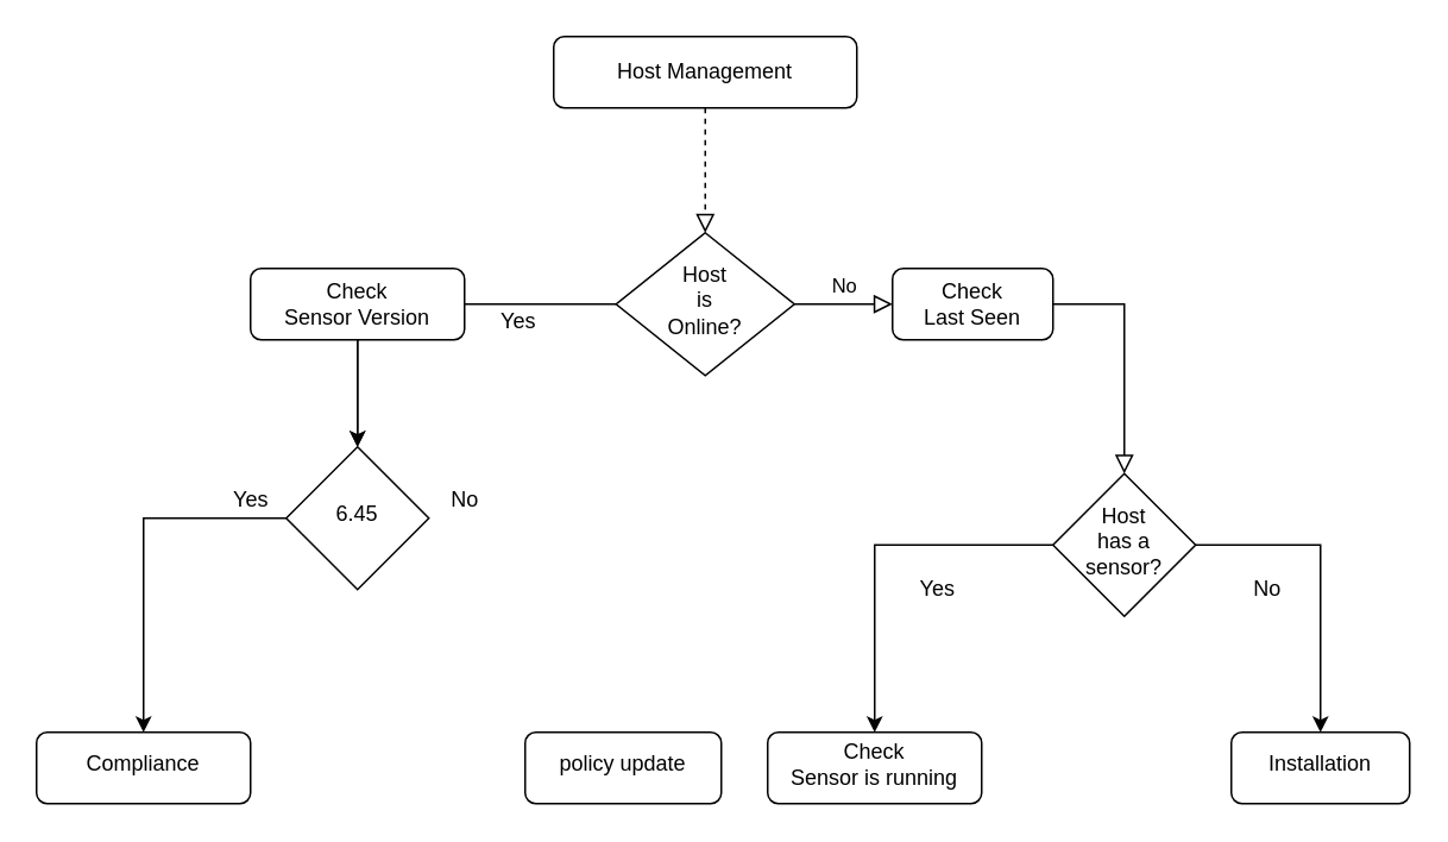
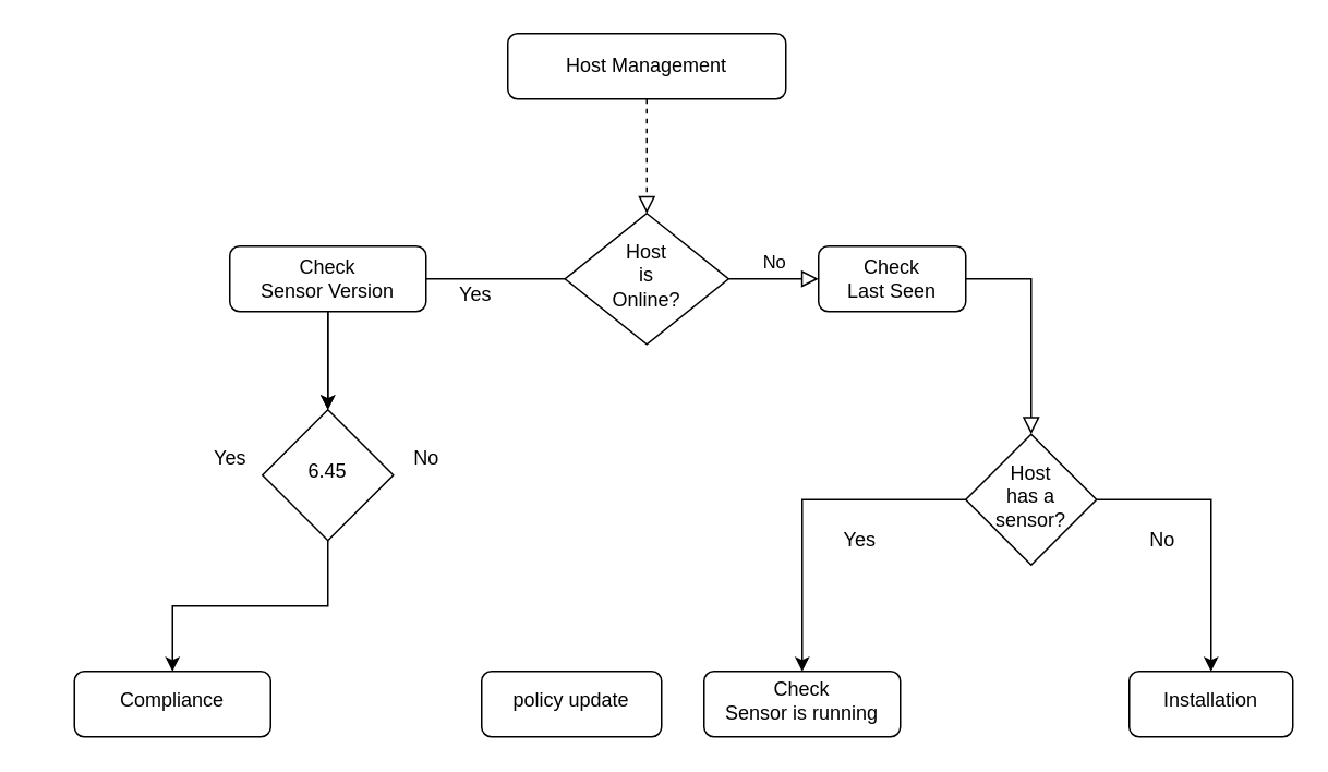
  <mxCell id="0" />
  <mxCell id="1" parent="0" />
  <mxCell id="2" value="" style="rounded=0;html=1;jettySize=auto;orthogonalLoop=1;fontSize=11;endArrow=block;endFill=0;endSize=8;strokeWidth=1;shadow=0;labelBackgroundColor=none;edgeStyle=orthogonalEdgeStyle;dashed=1;" parent="1" source="3" target="5" edge="1"><mxGeometry relative="1" as="geometry" /></mxCell>
  <mxCell id="3" value="Host Management" style="rounded=1;whiteSpace=wrap;html=1;fontSize=12;glass=0;strokeWidth=1;shadow=0;" parent="1" vertex="1"><mxGeometry x="310" y="20" width="170" height="40" as="geometry" /></mxCell>
  <mxCell id="4" value="" style="edgeStyle=orthogonalEdgeStyle;rounded=0;orthogonalLoop=1;jettySize=auto;html=1;" edge="1" parent="1" source="5" target="11"><mxGeometry relative="1" as="geometry" /></mxCell>
  <mxCell id="5" value="&lt;div&gt;Host &lt;br&gt;&lt;/div&gt;&lt;div&gt;is &lt;br&gt;&lt;/div&gt;&lt;div&gt;Online?&lt;/div&gt;" style="rhombus;whiteSpace=wrap;html=1;shadow=0;fontFamily=Helvetica;fontSize=12;align=center;strokeWidth=1;spacing=6;spacingTop=-4;" parent="1" vertex="1"><mxGeometry x="345" y="130" width="100" height="80" as="geometry" /></mxCell>
  <mxCell id="6" value="" style="edgeStyle=orthogonalEdgeStyle;rounded=0;orthogonalLoop=1;jettySize=auto;html=1;" edge="1" parent="1" source="7"><mxGeometry relative="1" as="geometry"><mxPoint x="200" y="250" as="targetPoint" /></mxGeometry></mxCell>
  <mxCell id="7" value="&lt;div&gt;Check &lt;br&gt;&lt;/div&gt;&lt;div&gt;Sensor Version&lt;/div&gt;" style="rounded=1;whiteSpace=wrap;html=1;fontSize=12;glass=0;strokeWidth=1;shadow=0;" parent="1" vertex="1"><mxGeometry x="140" y="150" width="120" height="40" as="geometry" /></mxCell>
  <mxCell id="8" value="&lt;div&gt;Check &lt;br&gt;&lt;/div&gt;&lt;div&gt;Last Seen&lt;/div&gt;" style="rounded=1;whiteSpace=wrap;html=1;fontSize=12;glass=0;strokeWidth=1;shadow=0;" vertex="1" parent="1"><mxGeometry x="500" y="150" width="90" height="40" as="geometry" /></mxCell>
  <mxCell id="9" value="No" style="edgeStyle=orthogonalEdgeStyle;rounded=0;html=1;jettySize=auto;orthogonalLoop=1;fontSize=11;endArrow=block;endFill=0;endSize=8;strokeWidth=1;shadow=0;labelBackgroundColor=none;exitX=1;exitY=0.5;exitDx=0;exitDy=0;" edge="1" parent="1" source="5" target="8"><mxGeometry y="10" relative="1" as="geometry"><mxPoint as="offset" /><mxPoint x="320" y="180" as="sourcePoint" /><mxPoint x="240" y="180" as="targetPoint" /></mxGeometry></mxCell>
  <mxCell id="10" value="" style="edgeStyle=orthogonalEdgeStyle;rounded=0;orthogonalLoop=1;jettySize=auto;html=1;" edge="1" parent="1" source="11" target="13"><mxGeometry relative="1" as="geometry" /></mxCell>
  <mxCell id="11" value="6.45" style="rhombus;whiteSpace=wrap;html=1;shadow=0;strokeWidth=1;spacing=6;spacingTop=-4;" vertex="1" parent="1"><mxGeometry x="160" y="250" width="80" height="80" as="geometry" /></mxCell>
  <mxCell id="12" value="policy update" style="rounded=1;whiteSpace=wrap;html=1;shadow=0;strokeWidth=1;spacing=6;spacingTop=-4;" vertex="1" parent="1"><mxGeometry x="294" y="410" width="110" height="40" as="geometry" /></mxCell>
- <mxCell id="13" value="Compliance" style="rounded=1;whiteSpace=wrap;html=1;shadow=0;strokeWidth=1;spacing=6;spacingTop=-4;" vertex="1" parent="1"><mxGeometry x="20" y="410" width="120" height="40" as="geometry" /></mxCell>
+ <mxCell id="13" value="Compliance" style="rounded=1;whiteSpace=wrap;html=1;shadow=0;strokeWidth=1;spacing=6;spacingTop=-4;" vertex="1" parent="1"><mxGeometry x="45" y="410" width="120" height="40" as="geometry" /></mxCell>
  <mxCell id="14" value="" style="edgeStyle=orthogonalEdgeStyle;rounded=0;orthogonalLoop=1;jettySize=auto;html=1;" edge="1" parent="1" source="16" target="21"><mxGeometry relative="1" as="geometry" /></mxCell>
  <mxCell id="15" value="" style="edgeStyle=orthogonalEdgeStyle;rounded=0;orthogonalLoop=1;jettySize=auto;html=1;" edge="1" parent="1" source="16" target="22"><mxGeometry relative="1" as="geometry" /></mxCell>
  <mxCell id="16" value="&lt;div&gt;Host &lt;br&gt;&lt;/div&gt;&lt;div&gt;has a sensor?&lt;/div&gt;" style="rhombus;whiteSpace=wrap;html=1;shadow=0;strokeWidth=1;spacing=6;spacingTop=-4;" vertex="1" parent="1"><mxGeometry x="590" y="265" width="80" height="80" as="geometry" /></mxCell>
  <mxCell id="17" value="Yes" style="text;html=1;align=center;verticalAlign=middle;resizable=0;points=[];autosize=1;strokeColor=none;fillColor=none;" vertex="1" parent="1"><mxGeometry x="120" y="265" width="40" height="30" as="geometry" /></mxCell>
  <mxCell id="18" value="No" style="text;html=1;align=center;verticalAlign=middle;resizable=0;points=[];autosize=1;strokeColor=none;fillColor=none;" vertex="1" parent="1"><mxGeometry x="240" y="265" width="40" height="30" as="geometry" /></mxCell>
  <mxCell id="19" value="Yes" style="text;html=1;align=center;verticalAlign=middle;resizable=0;points=[];autosize=1;strokeColor=none;fillColor=none;" vertex="1" parent="1"><mxGeometry x="270" y="165" width="40" height="30" as="geometry" /></mxCell>
  <mxCell id="20" value="" style="edgeStyle=orthogonalEdgeStyle;rounded=0;html=1;jettySize=auto;orthogonalLoop=1;fontSize=11;endArrow=block;endFill=0;endSize=8;strokeWidth=1;shadow=0;labelBackgroundColor=none;entryX=0.5;entryY=0;entryDx=0;entryDy=0;exitX=1;exitY=0.5;exitDx=0;exitDy=0;" edge="1" parent="1" source="8" target="16"><mxGeometry y="10" relative="1" as="geometry"><mxPoint as="offset" /><mxPoint x="560" y="170" as="sourcePoint" /><mxPoint x="670" y="130" as="targetPoint" /></mxGeometry></mxCell>
  <mxCell id="21" value="&lt;div&gt;Check&lt;/div&gt;&lt;div&gt;Sensor is running&lt;br&gt;&lt;/div&gt;" style="rounded=1;whiteSpace=wrap;html=1;shadow=0;strokeWidth=1;spacing=6;spacingTop=-4;" vertex="1" parent="1"><mxGeometry x="430" y="410" width="120" height="40" as="geometry" /></mxCell>
  <mxCell id="22" value="Installation" style="rounded=1;whiteSpace=wrap;html=1;shadow=0;strokeWidth=1;spacing=6;spacingTop=-4;" vertex="1" parent="1"><mxGeometry x="690" y="410" width="100" height="40" as="geometry" /></mxCell>
  <mxCell id="23" value="Yes" style="text;html=1;align=center;verticalAlign=middle;resizable=0;points=[];autosize=1;strokeColor=none;fillColor=none;" vertex="1" parent="1"><mxGeometry x="505" y="315" width="40" height="30" as="geometry" /></mxCell>
  <mxCell id="24" value="No" style="text;html=1;align=center;verticalAlign=middle;resizable=0;points=[];autosize=1;strokeColor=none;fillColor=none;" vertex="1" parent="1"><mxGeometry x="690" y="315" width="40" height="30" as="geometry" /></mxCell>
